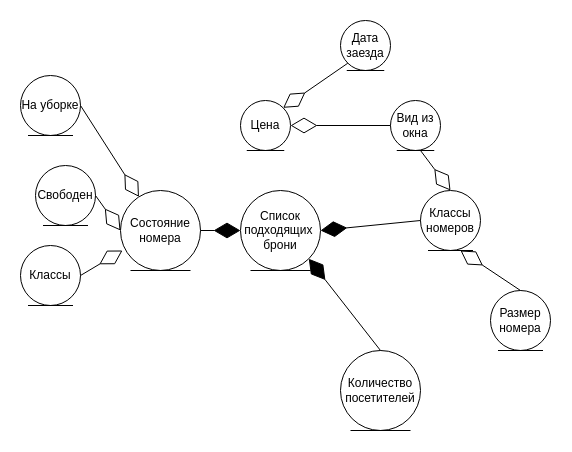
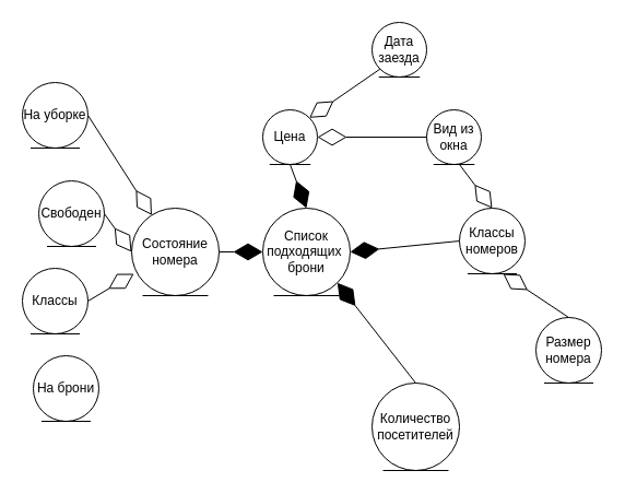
  <mxCell id="0" />
  <mxCell id="1" parent="0" />
  <mxCell id="2" value="&lt;font style=&quot;vertical-align: inherit&quot;&gt;&lt;font style=&quot;vertical-align: inherit&quot;&gt;Дата заезда&lt;/font&gt;&lt;/font&gt;" style="ellipse;shape=umlEntity;whiteSpace=wrap;html=1;" parent="1" vertex="1"><mxGeometry x="340" y="20" width="50" height="50" as="geometry" /></mxCell>
  <mxCell id="3" value="&lt;font style=&quot;vertical-align: inherit&quot;&gt;&lt;font style=&quot;vertical-align: inherit&quot;&gt;Цена&lt;/font&gt;&lt;/font&gt;" style="ellipse;shape=umlEntity;whiteSpace=wrap;html=1;" parent="1" vertex="1"><mxGeometry x="240" y="100" width="50" height="50" as="geometry" /></mxCell>
  <mxCell id="4" value="&lt;font style=&quot;vertical-align: inherit&quot;&gt;&lt;font style=&quot;vertical-align: inherit&quot;&gt;Вид из окна&lt;/font&gt;&lt;/font&gt;" style="ellipse;shape=umlEntity;whiteSpace=wrap;html=1;" parent="1" vertex="1"><mxGeometry x="390" y="100" width="50" height="50" as="geometry" /></mxCell>
  <mxCell id="5" value="Классы номеров" style="ellipse;shape=umlEntity;whiteSpace=wrap;html=1;" parent="1" vertex="1"><mxGeometry x="420" y="190" width="60" height="60" as="geometry" /></mxCell>
  <mxCell id="6" value="Размер номера" style="ellipse;shape=umlEntity;whiteSpace=wrap;html=1;" parent="1" vertex="1"><mxGeometry x="490" y="290" width="60" height="60" as="geometry" /></mxCell>
  <mxCell id="7" value="Список подходящих&amp;nbsp; брони" style="ellipse;shape=umlEntity;whiteSpace=wrap;html=1;" parent="1" vertex="1"><mxGeometry x="240" y="190" width="80" height="80" as="geometry" /></mxCell>
  <mxCell id="8" value="Количество посетителей" style="ellipse;shape=umlEntity;whiteSpace=wrap;html=1;" parent="1" vertex="1"><mxGeometry x="340" y="350" width="80" height="80" as="geometry" /></mxCell>
  <mxCell id="9" value="" style="endArrow=diamondThin;endFill=0;endSize=24;html=1;exitX=0;exitY=1;exitDx=0;exitDy=0;entryX=1;entryY=0;entryDx=0;entryDy=0;" parent="1" source="2" target="3" edge="1"><mxGeometry width="160" relative="1" as="geometry"><mxPoint x="240" y="200" as="sourcePoint" /><mxPoint x="400" y="200" as="targetPoint" /></mxGeometry></mxCell>
  <mxCell id="10" value="" style="endArrow=diamondThin;endFill=0;endSize=24;html=1;exitX=0;exitY=0.5;exitDx=0;exitDy=0;entryX=1;entryY=0.5;entryDx=0;entryDy=0;" parent="1" source="4" target="3" edge="1"><mxGeometry width="160" relative="1" as="geometry"><mxPoint x="367.162" y="69.998" as="sourcePoint" /><mxPoint x="312.84" y="125.32" as="targetPoint" /></mxGeometry></mxCell>
  <mxCell id="11" value="" style="endArrow=diamondThin;endFill=0;endSize=24;html=1;exitX=0;exitY=1;exitDx=0;exitDy=0;entryX=0.5;entryY=0;entryDx=0;entryDy=0;" parent="1" target="5" edge="1"><mxGeometry width="160" relative="1" as="geometry"><mxPoint x="420.002" y="149.998" as="sourcePoint" /><mxPoint x="365.68" y="205.32" as="targetPoint" /></mxGeometry></mxCell>
  <mxCell id="12" value="" style="endArrow=diamondThin;endFill=0;endSize=24;html=1;exitX=0.5;exitY=0;exitDx=0;exitDy=0;" parent="1" source="6" edge="1"><mxGeometry width="160" relative="1" as="geometry"><mxPoint x="490.002" y="289.998" as="sourcePoint" /><mxPoint x="460" y="250" as="targetPoint" /></mxGeometry></mxCell>
  <mxCell id="13" value="" style="endArrow=diamondThin;endFill=1;endSize=24;html=1;entryX=1;entryY=0.5;entryDx=0;entryDy=0;exitX=0;exitY=0.5;exitDx=0;exitDy=0;" parent="1" source="5" target="7" edge="1"><mxGeometry width="160" relative="1" as="geometry"><mxPoint x="200" y="210" as="sourcePoint" /><mxPoint x="360" y="210" as="targetPoint" /></mxGeometry></mxCell>
+ <mxCell id="14" value="" style="endArrow=diamondThin;endFill=1;endSize=24;html=1;entryX=0.5;entryY=0;entryDx=0;entryDy=0;exitX=0.5;exitY=1;exitDx=0;exitDy=0;" parent="1" source="3" target="7" edge="1"><mxGeometry width="160" relative="1" as="geometry"><mxPoint x="430" y="230" as="sourcePoint" /><mxPoint x="330" y="240" as="targetPoint" /></mxGeometry></mxCell>
  <mxCell id="15" value="" style="endArrow=diamondThin;endFill=1;endSize=24;html=1;entryX=1;entryY=1;entryDx=0;entryDy=0;exitX=0.5;exitY=0;exitDx=0;exitDy=0;" parent="1" source="8" target="7" edge="1"><mxGeometry width="160" relative="1" as="geometry"><mxPoint x="440" y="240" as="sourcePoint" /><mxPoint x="340" y="250" as="targetPoint" /></mxGeometry></mxCell>
  <mxCell id="16" value="&lt;font style=&quot;vertical-align: inherit&quot;&gt;&lt;font style=&quot;vertical-align: inherit&quot;&gt;Состояние номера&lt;/font&gt;&lt;/font&gt;" style="ellipse;shape=umlEntity;whiteSpace=wrap;html=1;" vertex="1" parent="1"><mxGeometry x="120" y="190" width="80" height="80" as="geometry" /></mxCell>
  <mxCell id="17" value="" style="endArrow=diamondThin;endFill=1;endSize=24;html=1;entryX=0;entryY=0.5;entryDx=0;entryDy=0;exitX=1;exitY=0.5;exitDx=0;exitDy=0;" edge="1" parent="1" source="16" target="7"><mxGeometry width="160" relative="1" as="geometry"><mxPoint x="300.86" y="331.72" as="sourcePoint" /><mxPoint x="229.144" y="240.004" as="targetPoint" /></mxGeometry></mxCell>
  <mxCell id="18" value="&lt;font style=&quot;vertical-align: inherit&quot;&gt;&lt;font style=&quot;vertical-align: inherit&quot;&gt;На уборке&lt;/font&gt;&lt;/font&gt;" style="ellipse;shape=umlEntity;whiteSpace=wrap;html=1;" vertex="1" parent="1"><mxGeometry x="20" y="75" width="60" height="60" as="geometry" /></mxCell>
  <mxCell id="19" value="" style="endArrow=diamondThin;endFill=0;endSize=24;html=1;exitX=1;exitY=0.5;exitDx=0;exitDy=0;" edge="1" parent="1" source="18" target="16"><mxGeometry width="160" relative="1" as="geometry"><mxPoint x="367.322" y="82.678" as="sourcePoint" /><mxPoint x="302.678" y="127.322" as="targetPoint" /></mxGeometry></mxCell>
  <mxCell id="20" value="&lt;font style=&quot;vertical-align: inherit&quot;&gt;&lt;font style=&quot;vertical-align: inherit&quot;&gt;Свободен&lt;/font&gt;&lt;/font&gt;" style="ellipse;shape=umlEntity;whiteSpace=wrap;html=1;" vertex="1" parent="1"><mxGeometry x="35" y="165" width="60" height="60" as="geometry" /></mxCell>
  <mxCell id="21" value="" style="endArrow=diamondThin;endFill=0;endSize=24;html=1;exitX=1;exitY=0.5;exitDx=0;exitDy=0;entryX=0;entryY=0.5;entryDx=0;entryDy=0;" edge="1" parent="1" source="20" target="16"><mxGeometry width="160" relative="1" as="geometry"><mxPoint x="-20" y="110" as="sourcePoint" /><mxPoint x="81.716" y="211.716" as="targetPoint" /></mxGeometry></mxCell>
  <mxCell id="22" value="&lt;font style=&quot;vertical-align: inherit&quot;&gt;&lt;font style=&quot;vertical-align: inherit&quot;&gt;Классы&lt;/font&gt;&lt;/font&gt;" style="ellipse;shape=umlEntity;whiteSpace=wrap;html=1;" vertex="1" parent="1"><mxGeometry x="20" y="245" width="60" height="60" as="geometry" /></mxCell>
  <mxCell id="23" value="" style="endArrow=diamondThin;endFill=0;endSize=24;html=1;exitX=1;exitY=0.5;exitDx=0;exitDy=0;entryX=0.025;entryY=0.75;entryDx=0;entryDy=0;entryPerimeter=0;" edge="1" parent="1" source="22" target="16"><mxGeometry width="160" relative="1" as="geometry"><mxPoint x="-20" y="200" as="sourcePoint" /><mxPoint x="70" y="240" as="targetPoint" /></mxGeometry></mxCell>
+ <mxCell id="24" value="&lt;font style=&quot;vertical-align: inherit&quot;&gt;&lt;font style=&quot;vertical-align: inherit&quot;&gt;На брони&lt;/font&gt;&lt;/font&gt;" style="ellipse;shape=umlEntity;whiteSpace=wrap;html=1;" vertex="1" parent="1"><mxGeometry x="30" y="325" width="60" height="60" as="geometry" /></mxCell>
